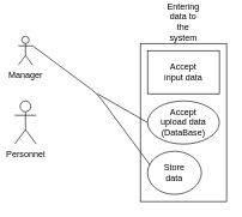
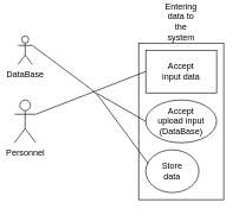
  <mxCell id="0" />
  <mxCell id="1" parent="0" />
  <mxCell id="2" value="" style="rounded=0;whiteSpace=wrap;html=1;" vertex="1" parent="1"><mxGeometry x="195" y="60" width="120" height="220" as="geometry" /></mxCell>
  <mxCell id="3" value="Entering data to the system" style="text;html=1;strokeColor=none;fillColor=none;align=center;verticalAlign=middle;whiteSpace=wrap;rounded=0;" vertex="1" parent="1"><mxGeometry x="235" y="20" width="40" height="20" as="geometry" /></mxCell>
  <mxCell id="4" value="Accept &lt;br&gt;input data" style="whiteSpace=wrap;html=1;rounded=0;" vertex="1" parent="1"><mxGeometry x="205" y="70" width="100" height="60" as="geometry" /></mxCell>
  <mxCell id="5" value="Store&lt;br&gt;data" style="ellipse;whiteSpace=wrap;html=1;" vertex="1" parent="1"><mxGeometry x="205" y="210" width="75" height="60" as="geometry" /></mxCell>
- <mxCell id="6" value="Accept &lt;br&gt;upload data&lt;br&gt;(DataBase)" style="ellipse;whiteSpace=wrap;html=1;" vertex="1" parent="1"><mxGeometry x="205" y="140" width="100" height="60" as="geometry" /></mxCell>
- <mxCell id="7" value="Manager" style="shape=umlActor;verticalLabelPosition=bottom;verticalAlign=top;html=1;outlineConnect=0;" vertex="1" parent="1"><mxGeometry x="25" y="50" width="20" height="40" as="geometry" /></mxCell>
+ <mxCell id="6" value="Accept &lt;br&gt;upload input&lt;br&gt;(DataBase)" style="ellipse;whiteSpace=wrap;html=1;" vertex="1" parent="1"><mxGeometry x="205" y="140" width="100" height="60" as="geometry" /></mxCell>
+ <mxCell id="7" value="DataBase" style="shape=umlActor;verticalLabelPosition=bottom;verticalAlign=top;html=1;outlineConnect=0;" vertex="1" parent="1"><mxGeometry x="25" y="50" width="20" height="40" as="geometry" /></mxCell>
  <mxCell id="8" value="Personnel" style="shape=umlActor;verticalLabelPosition=bottom;verticalAlign=top;html=1;outlineConnect=0;" vertex="1" parent="1"><mxGeometry x="20" y="140" width="30" height="60" as="geometry" /></mxCell>
  <mxCell id="9" value="" style="endArrow=none;html=1;exitX=1;exitY=0.333;exitDx=0;exitDy=0;exitPerimeter=0;entryX=0.047;entryY=0.322;entryDx=0;entryDy=0;entryPerimeter=0;" edge="1" parent="1" source="7" target="5"><mxGeometry width="50" height="50" relative="1" as="geometry"><mxPoint x="225" y="180" as="sourcePoint" /><mxPoint x="135" y="130" as="targetPoint" /><Array as="points"><mxPoint x="135" y="130" /></Array></mxGeometry></mxCell>
+ <mxCell id="10" value="" style="endArrow=none;html=1;exitX=1;exitY=0.333;exitDx=0;exitDy=0;exitPerimeter=0;entryX=0;entryY=0.5;entryDx=0;entryDy=0;" edge="1" parent="1" source="8" target="4"><mxGeometry width="50" height="50" relative="1" as="geometry"><mxPoint x="225" y="180" as="sourcePoint" /><mxPoint x="135" y="130" as="targetPoint" /></mxGeometry></mxCell>
  <mxCell id="11" value="" style="endArrow=none;html=1;entryX=0;entryY=0.5;entryDx=0;entryDy=0;" edge="1" parent="1" target="6"><mxGeometry width="50" height="50" relative="1" as="geometry"><mxPoint x="135" y="130" as="sourcePoint" /><mxPoint x="275" y="130" as="targetPoint" /></mxGeometry></mxCell>
